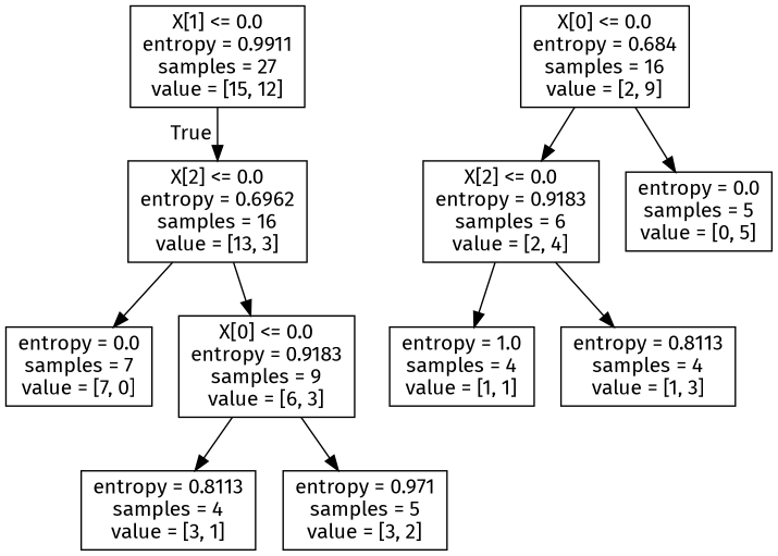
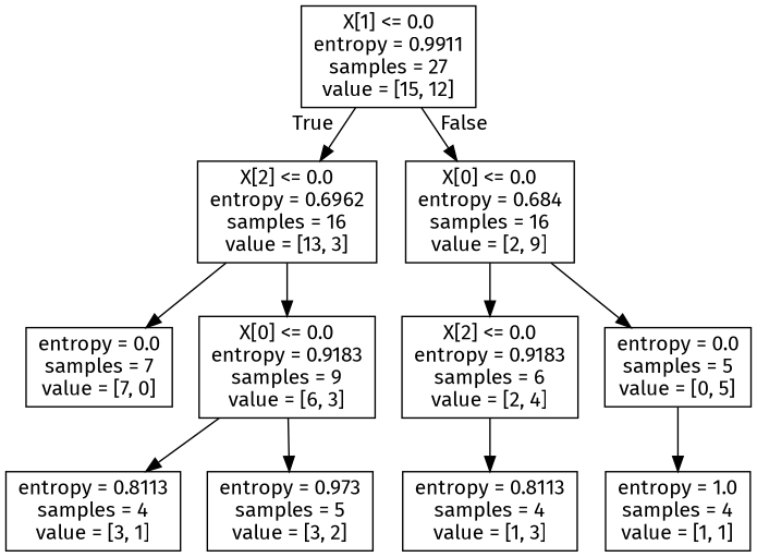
  digraph {
    fontname="Fira Sans"
    node [fontname="Fira Sans" shape=box]
    edge [fontname="Fira Sans"]
    n1 [label="X[1] <= 0.0\nentropy = 0.9911\nsamples = 27\nvalue = [15, 12]"]
    n2 [label="X[2] <= 0.0\nentropy = 0.6962\nsamples = 16\nvalue = [13, 3]"]
    n3 [label="X[0] <= 0.0\nentropy = 0.684\nsamples = 16\nvalue = [2, 9]"]
    n4 [label="entropy = 0.0\nsamples = 7\nvalue = [7, 0]"]
    n5 [label="X[0] <= 0.0\nentropy = 0.9183\nsamples = 9\nvalue = [6, 3]"]
    n6 [label="X[2] <= 0.0\nentropy = 0.9183\nsamples = 6\nvalue = [2, 4]"]
    n7 [label="entropy = 0.0\nsamples = 5\nvalue = [0, 5]"]
    n8 [label="entropy = 0.8113\nsamples = 4\nvalue = [3, 1]"]
-   n9 [label="entropy = 0.971\nsamples = 5\nvalue = [3, 2]"]
+   n9 [label="entropy = 0.973\nsamples = 5\nvalue = [3, 2]"]
    n10 [label="entropy = 1.0\nsamples = 4\nvalue = [1, 1]"]
    n11 [label="entropy = 0.8113\nsamples = 4\nvalue = [1, 3]"]
    n1 -> n2 [headlabel=True labelangle=45 labeldistance=2.5]
+   n1 -> n3 [headlabel=False labelangle=-45 labeldistance=2.5]
    n2 -> n4
    n2 -> n5
    n3 -> n6
    n3 -> n7
    n5 -> n8
    n5 -> n9
-   n6 -> n10
+   n7 -> n10
    n6 -> n11
  }
